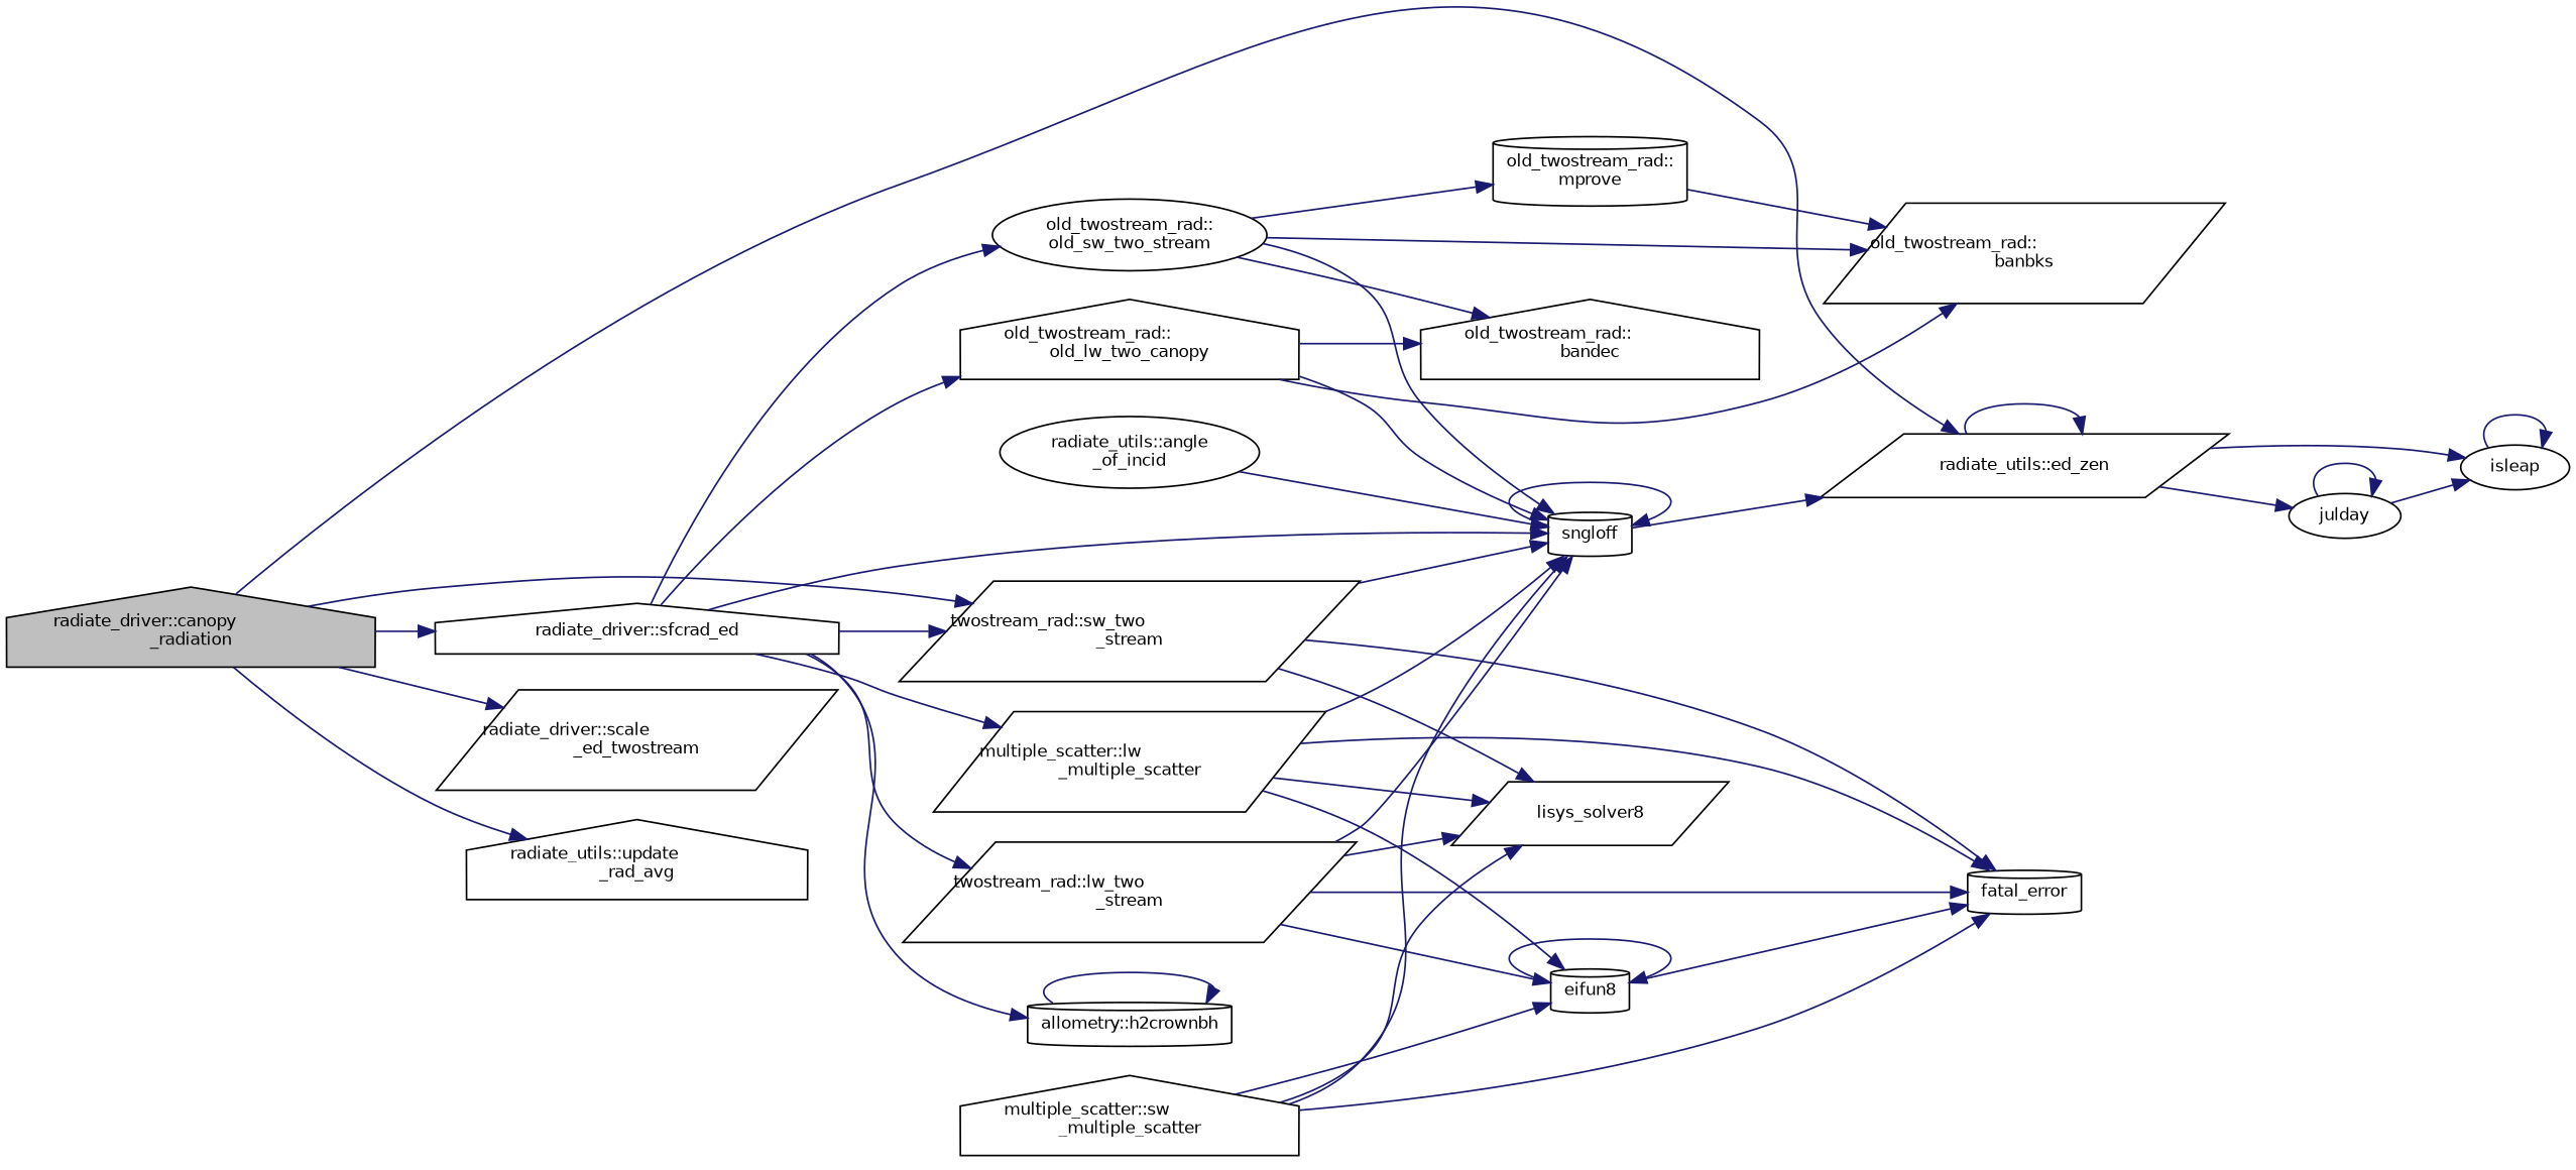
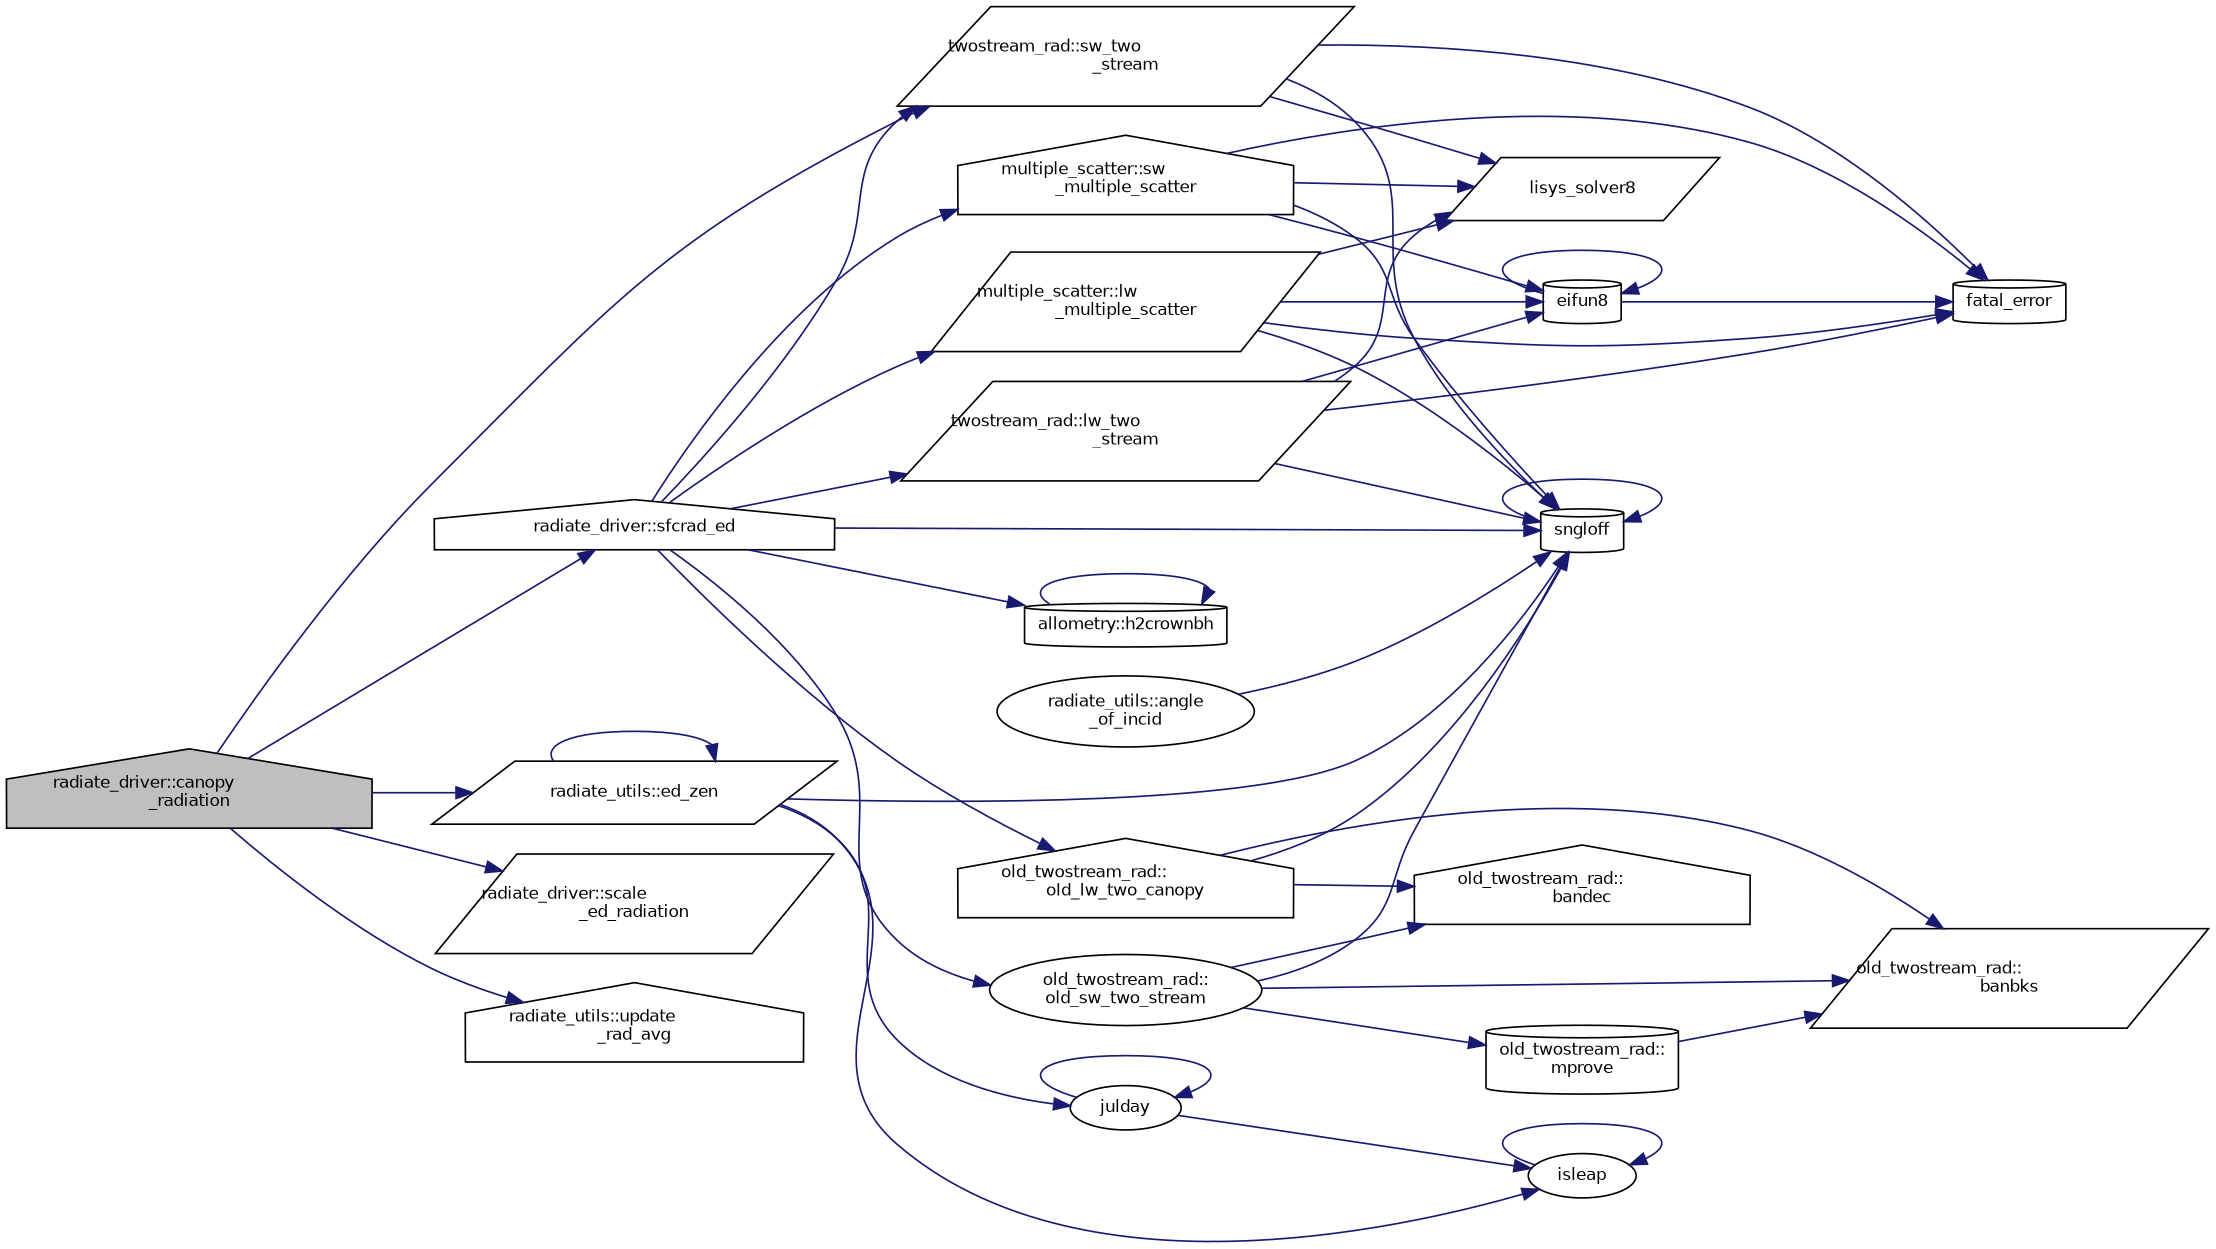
  digraph {
    fontname="DejaVu Sans"
    rankdir=LR
    node [color=black fillcolor=white fontname="DejaVu Sans" fontsize=10 shape=parallelogram style=filled]
    edge [color=midnightblue fontname="DejaVu Sans" fontsize=10 labelfontname=Helvetica labelfontsize=10 style=solid]
    n1 [fillcolor=grey75 fontcolor=black height=0.2 label="radiate_driver::canopy\l_radiation" shape=house width=0.4]
    n2 [height=0.2 label="radiate_utils::ed_zen" width=0.4]
-   n3 [height=0.2 label="radiate_driver::scale\l_ed_twostream" width=0.4]
+   n3 [height=0.2 label="radiate_driver::scale\l_ed_radiation" width=0.4]
    n4 [height=0.2 label="radiate_driver::sfcrad_ed" shape=house width=0.4]
    n5 [height=0.2 label="radiate_utils::update\l_rad_avg" shape=house width=0.4]
    n6 [height=0.2 label="twostream_rad::sw_two\l_stream" width=0.4]
    n7 [height=0.2 label="radiate_utils::angle\l_of_incid" shape=ellipse width=0.4]
    n8 [height=0.2 label=sngloff shape=cylinder width=0.4]
    n9 [height=0.2 label=isleap shape=ellipse width=0.4]
    n10 [height=0.2 label=julday shape=ellipse width=0.4]
    n11 [height=0.2 label="allometry::h2crownbh" shape=cylinder width=0.4]
    n12 [height=0.2 label="multiple_scatter::lw\l_multiple_scatter" width=0.4]
    n13 [height=0.2 label="twostream_rad::lw_two\l_stream" width=0.4]
    n14 [height=0.2 label="old_twostream_rad::\lold_lw_two_canopy" shape=house width=0.4]
    n15 [height=0.2 label="old_twostream_rad::\lold_sw_two_stream" shape=ellipse width=0.4]
    n16 [height=0.2 label="multiple_scatter::sw\l_multiple_scatter" shape=house width=0.4]
    n17 [height=0.2 label=eifun8 shape=cylinder width=0.4]
    n18 [height=0.2 label=fatal_error shape=cylinder width=0.4]
    n19 [height=0.2 label=lisys_solver8 width=0.4]
    n20 [height=0.2 label="old_twostream_rad::\lbanbks" width=0.4]
    n21 [height=0.2 label="old_twostream_rad::\lbandec" shape=house width=0.4]
    n22 [height=0.2 label="old_twostream_rad::\lmprove" shape=cylinder width=0.4]
    n1 -> n2
    n1 -> n3
    n1 -> n4
    n1 -> n5
    n1 -> n6
    n2 -> n2
-   n8 -> n2
+   n2 -> n8
    n2 -> n9
    n2 -> n10
    n4 -> n6
    n4 -> n8
    n4 -> n11
    n4 -> n12
    n4 -> n13
    n4 -> n14
    n4 -> n15
+   n4 -> n16
    n6 -> n8
    n6 -> n18
    n6 -> n19
    n7 -> n8
    n8 -> n8
    n9 -> n9
    n10 -> n9
    n10 -> n10
    n11 -> n11
    n12 -> n8
    n12 -> n17
    n12 -> n18
    n12 -> n19
    n13 -> n8
    n13 -> n17
    n13 -> n18
    n13 -> n19
    n14 -> n8
    n14 -> n20
    n14 -> n21
    n15 -> n8
    n15 -> n20
    n15 -> n21
    n15 -> n22
    n16 -> n8
    n16 -> n17
    n16 -> n18
    n16 -> n19
    n17 -> n17
    n17 -> n18
    n22 -> n20
  }
